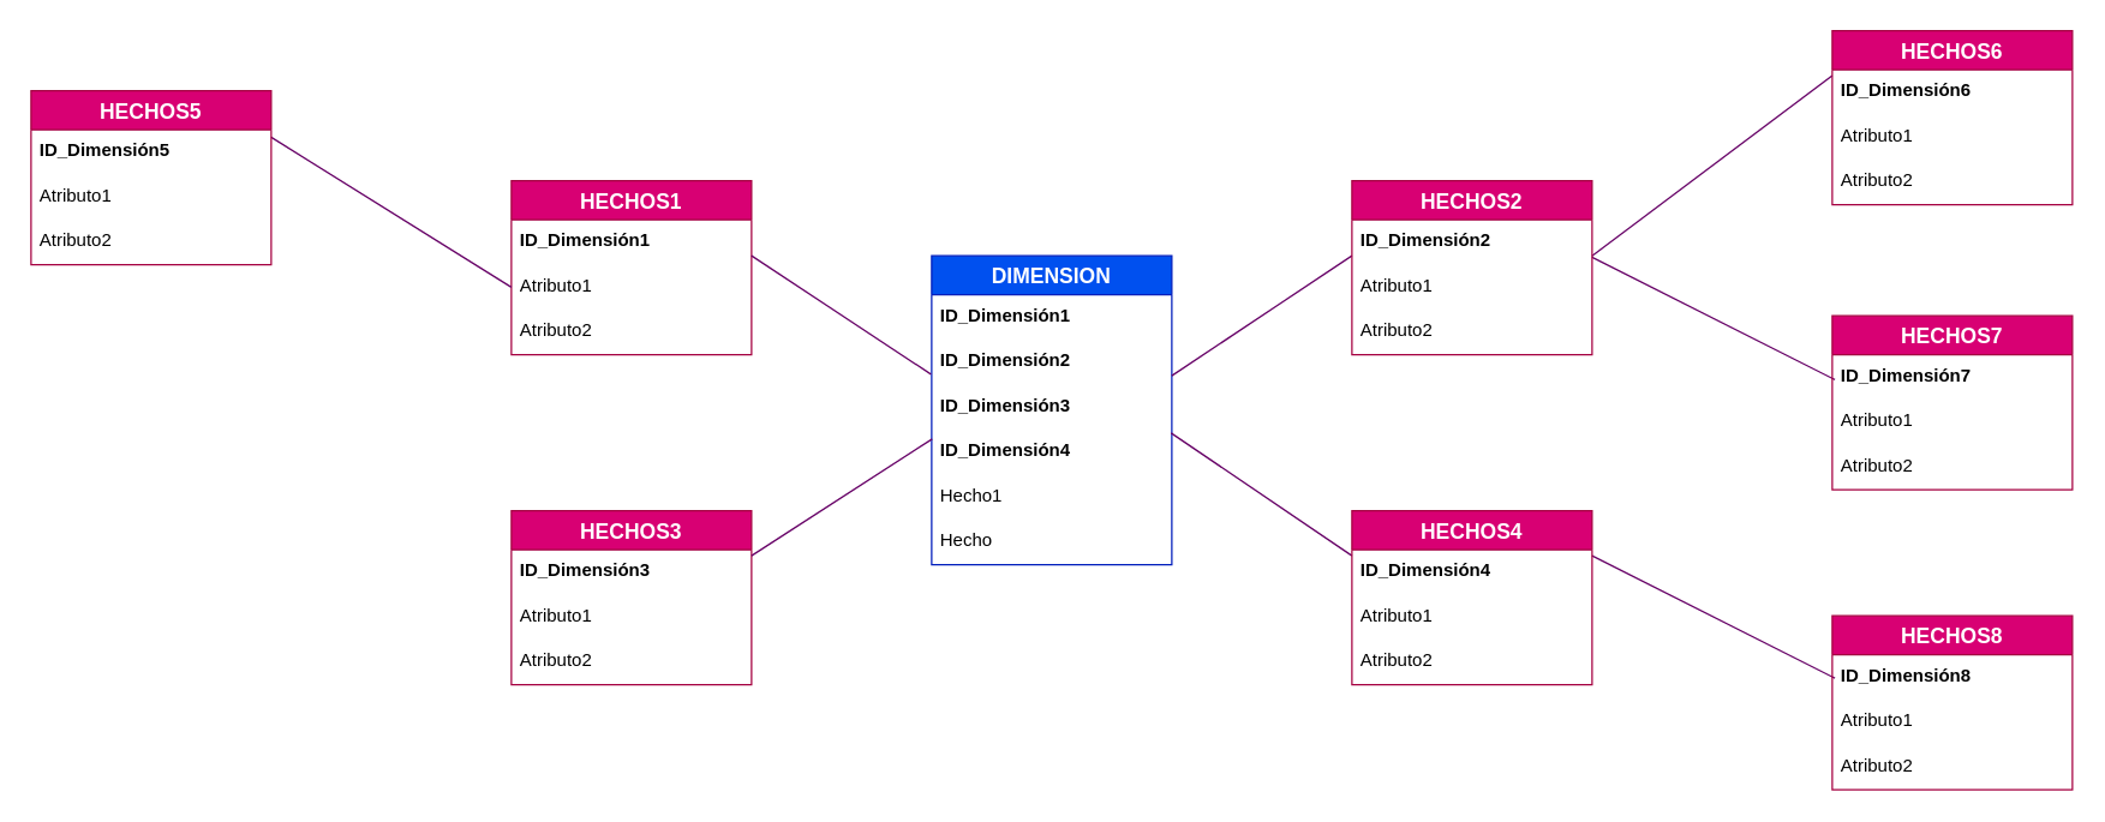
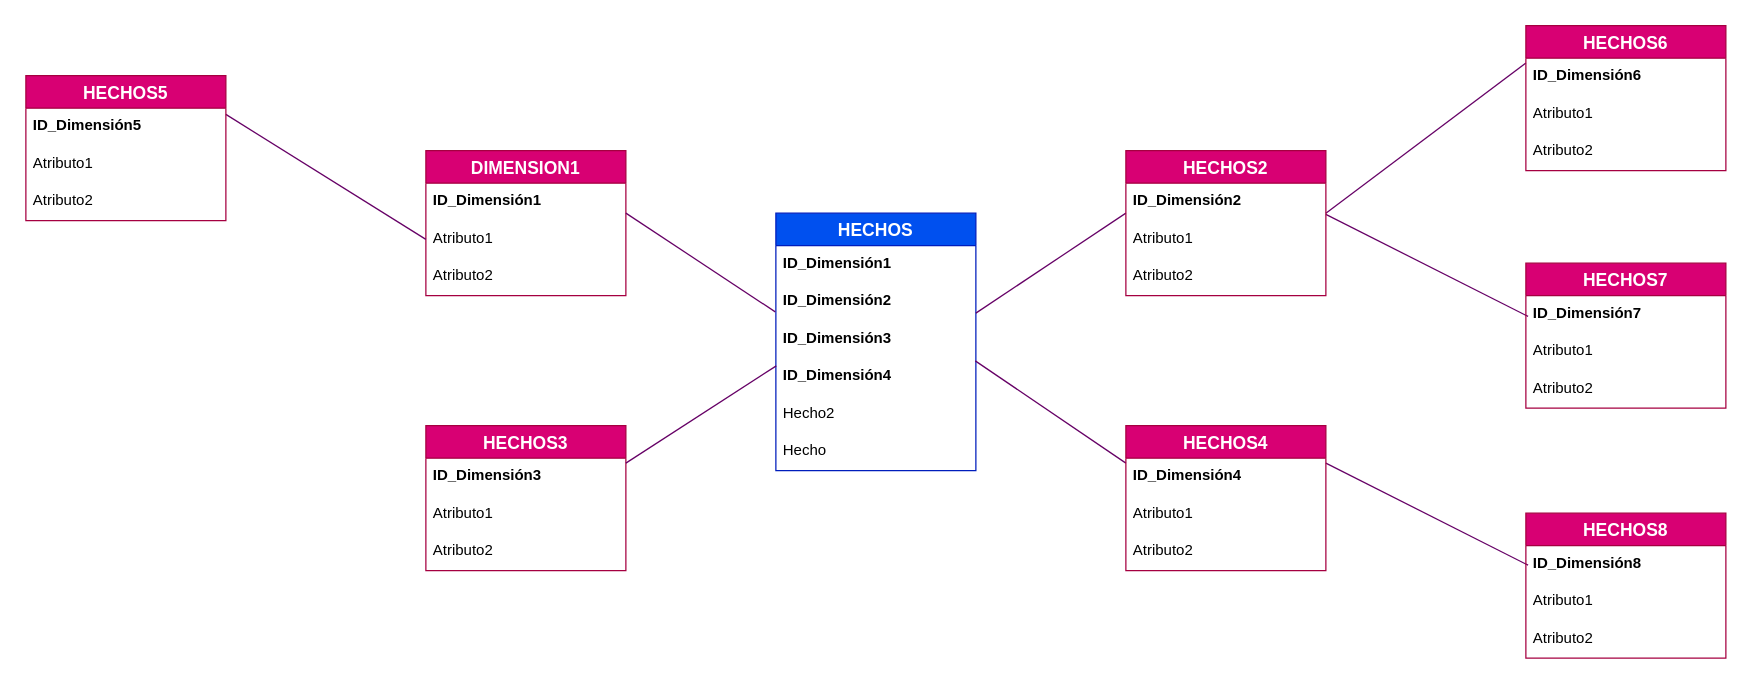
  <mxCell id="0" />
  <mxCell id="1" parent="0" />
  <mxCell id="2" value="" style="group" vertex="1" connectable="0" parent="1"><mxGeometry x="20" y="20" width="1360" height="506" as="geometry" /></mxCell>
- <mxCell id="3" value="DIMENSION" style="swimlane;fontStyle=1;childLayout=stackLayout;horizontal=1;startSize=26;horizontalStack=0;resizeParent=1;resizeParentMax=0;resizeLast=0;collapsible=1;marginBottom=0;align=center;fontSize=14;fillColor=#0050ef;strokeColor=#001DBC;fontColor=#ffffff;" parent="2" vertex="1"><mxGeometry x="600" y="150" width="160" height="206" as="geometry" /></mxCell>
+ <mxCell id="3" value="HECHOS" style="swimlane;fontStyle=1;childLayout=stackLayout;horizontal=1;startSize=26;horizontalStack=0;resizeParent=1;resizeParentMax=0;resizeLast=0;collapsible=1;marginBottom=0;align=center;fontSize=14;fillColor=#0050ef;strokeColor=#001DBC;fontColor=#ffffff;" parent="2" vertex="1"><mxGeometry x="600" y="150" width="160" height="206" as="geometry" /></mxCell>
  <mxCell id="4" value="ID_Dimensión1" style="text;strokeColor=none;fillColor=none;spacingLeft=4;spacingRight=4;overflow=hidden;rotatable=0;points=[[0,0.5],[1,0.5]];portConstraint=eastwest;fontSize=12;fontStyle=1" parent="3" vertex="1"><mxGeometry y="26" width="160" height="30" as="geometry" /></mxCell>
  <mxCell id="5" value="ID_Dimensión2" style="text;strokeColor=none;fillColor=none;spacingLeft=4;spacingRight=4;overflow=hidden;rotatable=0;points=[[0,0.5],[1,0.5]];portConstraint=eastwest;fontSize=12;fontStyle=1" parent="3" vertex="1"><mxGeometry y="56" width="160" height="30" as="geometry" /></mxCell>
  <mxCell id="6" value="ID_Dimensión3" style="text;strokeColor=none;fillColor=none;spacingLeft=4;spacingRight=4;overflow=hidden;rotatable=0;points=[[0,0.5],[1,0.5]];portConstraint=eastwest;fontSize=12;fontStyle=1" parent="3" vertex="1"><mxGeometry y="86" width="160" height="30" as="geometry" /></mxCell>
  <mxCell id="7" value="ID_Dimensión4" style="text;strokeColor=none;fillColor=none;spacingLeft=4;spacingRight=4;overflow=hidden;rotatable=0;points=[[0,0.5],[1,0.5]];portConstraint=eastwest;fontSize=12;fontStyle=1" parent="3" vertex="1"><mxGeometry y="116" width="160" height="30" as="geometry" /></mxCell>
- <mxCell id="8" value="Hecho1" style="text;strokeColor=none;fillColor=none;spacingLeft=4;spacingRight=4;overflow=hidden;rotatable=0;points=[[0,0.5],[1,0.5]];portConstraint=eastwest;fontSize=12;" parent="3" vertex="1"><mxGeometry y="146" width="160" height="30" as="geometry" /></mxCell>
+ <mxCell id="8" value="Hecho2" style="text;strokeColor=none;fillColor=none;spacingLeft=4;spacingRight=4;overflow=hidden;rotatable=0;points=[[0,0.5],[1,0.5]];portConstraint=eastwest;fontSize=12;" parent="3" vertex="1"><mxGeometry y="146" width="160" height="30" as="geometry" /></mxCell>
  <mxCell id="9" value="Hecho" style="text;strokeColor=none;fillColor=none;spacingLeft=4;spacingRight=4;overflow=hidden;rotatable=0;points=[[0,0.5],[1,0.5]];portConstraint=eastwest;fontSize=12;" parent="3" vertex="1"><mxGeometry y="176" width="160" height="30" as="geometry" /></mxCell>
- <mxCell id="10" value="HECHOS1" style="swimlane;fontStyle=1;childLayout=stackLayout;horizontal=1;startSize=26;horizontalStack=0;resizeParent=1;resizeParentMax=0;resizeLast=0;collapsible=1;marginBottom=0;align=center;fontSize=14;fillColor=#d80073;strokeColor=#A50040;fontColor=#ffffff;" parent="2" vertex="1"><mxGeometry x="320" y="100" width="160" height="116" as="geometry" /></mxCell>
+ <mxCell id="10" value="DIMENSION1" style="swimlane;fontStyle=1;childLayout=stackLayout;horizontal=1;startSize=26;horizontalStack=0;resizeParent=1;resizeParentMax=0;resizeLast=0;collapsible=1;marginBottom=0;align=center;fontSize=14;fillColor=#d80073;strokeColor=#A50040;fontColor=#ffffff;" parent="2" vertex="1"><mxGeometry x="320" y="100" width="160" height="116" as="geometry" /></mxCell>
  <mxCell id="11" value="ID_Dimensión1" style="text;strokeColor=none;fillColor=none;spacingLeft=4;spacingRight=4;overflow=hidden;rotatable=0;points=[[0,0.5],[1,0.5]];portConstraint=eastwest;fontSize=12;fontStyle=1;labelBorderColor=none;fontColor=default;" parent="10" vertex="1"><mxGeometry y="26" width="160" height="30" as="geometry" /></mxCell>
  <mxCell id="12" value="Atributo1" style="text;strokeColor=none;fillColor=none;spacingLeft=4;spacingRight=4;overflow=hidden;rotatable=0;points=[[0,0.5],[1,0.5]];portConstraint=eastwest;fontSize=12;html=1;" parent="10" vertex="1"><mxGeometry y="56" width="160" height="30" as="geometry" /></mxCell>
  <mxCell id="13" value="Atributo2" style="text;strokeColor=none;fillColor=none;spacingLeft=4;spacingRight=4;overflow=hidden;rotatable=0;points=[[0,0.5],[1,0.5]];portConstraint=eastwest;fontSize=12;" parent="10" vertex="1"><mxGeometry y="86" width="160" height="30" as="geometry" /></mxCell>
  <mxCell id="14" value="HECHOS3" style="swimlane;fontStyle=1;childLayout=stackLayout;horizontal=1;startSize=26;horizontalStack=0;resizeParent=1;resizeParentMax=0;resizeLast=0;collapsible=1;marginBottom=0;align=center;fontSize=14;fillColor=#d80073;strokeColor=#A50040;fontColor=#ffffff;" parent="2" vertex="1"><mxGeometry x="320" y="320" width="160" height="116" as="geometry" /></mxCell>
  <mxCell id="15" value="ID_Dimensión3" style="text;strokeColor=none;fillColor=none;spacingLeft=4;spacingRight=4;overflow=hidden;rotatable=0;points=[[0,0.5],[1,0.5]];portConstraint=eastwest;fontSize=12;fontStyle=1" parent="14" vertex="1"><mxGeometry y="26" width="160" height="30" as="geometry" /></mxCell>
  <mxCell id="16" value="Atributo1" style="text;strokeColor=none;fillColor=none;spacingLeft=4;spacingRight=4;overflow=hidden;rotatable=0;points=[[0,0.5],[1,0.5]];portConstraint=eastwest;fontSize=12;" parent="14" vertex="1"><mxGeometry y="56" width="160" height="30" as="geometry" /></mxCell>
  <mxCell id="17" value="Atributo2" style="text;strokeColor=none;fillColor=none;spacingLeft=4;spacingRight=4;overflow=hidden;rotatable=0;points=[[0,0.5],[1,0.5]];portConstraint=eastwest;fontSize=12;" parent="14" vertex="1"><mxGeometry y="86" width="160" height="30" as="geometry" /></mxCell>
  <mxCell id="18" value="" style="endArrow=none;html=1;fontColor=#0000CC;strokeColor=#660066;rounded=0;" parent="2" edge="1"><mxGeometry relative="1" as="geometry"><mxPoint x="760" y="230" as="sourcePoint" /><mxPoint x="880" y="150" as="targetPoint" /></mxGeometry></mxCell>
  <mxCell id="19" value="" style="endArrow=none;html=1;fontColor=#0000CC;entryX=0.002;entryY=0.207;entryDx=0;entryDy=0;entryPerimeter=0;strokeColor=#660066;rounded=0;" parent="2" target="7" edge="1"><mxGeometry relative="1" as="geometry"><mxPoint x="480" y="350" as="sourcePoint" /><mxPoint x="638.72" y="290" as="targetPoint" /></mxGeometry></mxCell>
  <mxCell id="20" value="" style="endArrow=none;html=1;fontColor=#0000CC;strokeColor=#660066;rounded=0;exitX=0.997;exitY=0.073;exitDx=0;exitDy=0;exitPerimeter=0;" parent="2" source="7" edge="1"><mxGeometry relative="1" as="geometry"><mxPoint x="770" y="240" as="sourcePoint" /><mxPoint x="880" y="350" as="targetPoint" /></mxGeometry></mxCell>
  <mxCell id="21" value="" style="endArrow=none;html=1;fontColor=#0000CC;entryX=-0.003;entryY=0.767;entryDx=0;entryDy=0;entryPerimeter=0;strokeColor=#660066;rounded=0;" parent="2" target="5" edge="1"><mxGeometry relative="1" as="geometry"><mxPoint x="480" y="150" as="sourcePoint" /><mxPoint x="610.32" y="282.21" as="targetPoint" /></mxGeometry></mxCell>
  <mxCell id="22" value="" style="endArrow=none;html=1;fontColor=#0000CC;entryX=0;entryY=0.5;entryDx=0;entryDy=0;strokeColor=#660066;rounded=0;" parent="2" target="12" edge="1"><mxGeometry relative="1" as="geometry"><mxPoint x="160" y="70.99" as="sourcePoint" /><mxPoint x="279.52" y="150" as="targetPoint" /></mxGeometry></mxCell>
  <mxCell id="23" value="" style="endArrow=none;html=1;fontColor=#0000CC;strokeColor=#660066;rounded=0;entryX=0;entryY=0.133;entryDx=0;entryDy=0;entryPerimeter=0;" parent="2" edge="1"><mxGeometry relative="1" as="geometry"><mxPoint x="1040" y="150" as="sourcePoint" /><mxPoint x="1200" y="29.99" as="targetPoint" /></mxGeometry></mxCell>
  <mxCell id="24" value="" style="endArrow=none;html=1;fontColor=#0000CC;strokeColor=#660066;rounded=0;entryX=0.011;entryY=0.887;entryDx=0;entryDy=0;entryPerimeter=0;exitX=1;exitY=0.5;exitDx=0;exitDy=0;" parent="2" edge="1"><mxGeometry relative="1" as="geometry"><mxPoint x="1040" y="151" as="sourcePoint" /><mxPoint x="1201.76" y="232.61" as="targetPoint" /></mxGeometry></mxCell>
  <mxCell id="25" value="" style="endArrow=none;html=1;fontColor=#0000CC;strokeColor=#660066;rounded=0;entryX=0.011;entryY=0.887;entryDx=0;entryDy=0;entryPerimeter=0;exitX=1;exitY=0.5;exitDx=0;exitDy=0;" parent="2" edge="1"><mxGeometry relative="1" as="geometry"><mxPoint x="1040" y="350" as="sourcePoint" /><mxPoint x="1201.76" y="431.61" as="targetPoint" /></mxGeometry></mxCell>
  <mxCell id="26" value="HECHOS5" style="swimlane;fontStyle=1;childLayout=stackLayout;horizontal=1;startSize=26;horizontalStack=0;resizeParent=1;resizeParentMax=0;resizeLast=0;collapsible=1;marginBottom=0;align=center;fontSize=14;fillColor=#d80073;strokeColor=#A50040;fontColor=#ffffff;" parent="2" vertex="1"><mxGeometry y="40" width="160" height="116" as="geometry" /></mxCell>
  <mxCell id="27" value="ID_Dimensión5" style="text;strokeColor=none;fillColor=none;spacingLeft=4;spacingRight=4;overflow=hidden;rotatable=0;points=[[0,0.5],[1,0.5]];portConstraint=eastwest;fontSize=12;fontStyle=1;labelBorderColor=none;fontColor=default;" parent="26" vertex="1"><mxGeometry y="26" width="160" height="30" as="geometry" /></mxCell>
  <mxCell id="28" value="Atributo1" style="text;strokeColor=none;fillColor=none;spacingLeft=4;spacingRight=4;overflow=hidden;rotatable=0;points=[[0,0.5],[1,0.5]];portConstraint=eastwest;fontSize=12;html=1;" parent="26" vertex="1"><mxGeometry y="56" width="160" height="30" as="geometry" /></mxCell>
  <mxCell id="29" value="Atributo2" style="text;strokeColor=none;fillColor=none;spacingLeft=4;spacingRight=4;overflow=hidden;rotatable=0;points=[[0,0.5],[1,0.5]];portConstraint=eastwest;fontSize=12;" parent="26" vertex="1"><mxGeometry y="86" width="160" height="30" as="geometry" /></mxCell>
  <mxCell id="30" value="HECHOS2" style="swimlane;fontStyle=1;childLayout=stackLayout;horizontal=1;startSize=26;horizontalStack=0;resizeParent=1;resizeParentMax=0;resizeLast=0;collapsible=1;marginBottom=0;align=center;fontSize=14;fillColor=#d80073;strokeColor=#A50040;fontColor=#ffffff;" parent="2" vertex="1"><mxGeometry x="880" y="100" width="160" height="116" as="geometry" /></mxCell>
  <mxCell id="31" value="ID_Dimensión2" style="text;strokeColor=none;fillColor=none;spacingLeft=4;spacingRight=4;overflow=hidden;rotatable=0;points=[[0,0.5],[1,0.5]];portConstraint=eastwest;fontSize=12;fontStyle=1;labelBorderColor=none;fontColor=default;" parent="30" vertex="1"><mxGeometry y="26" width="160" height="30" as="geometry" /></mxCell>
  <mxCell id="32" value="Atributo1" style="text;strokeColor=none;fillColor=none;spacingLeft=4;spacingRight=4;overflow=hidden;rotatable=0;points=[[0,0.5],[1,0.5]];portConstraint=eastwest;fontSize=12;html=1;" parent="30" vertex="1"><mxGeometry y="56" width="160" height="30" as="geometry" /></mxCell>
  <mxCell id="33" value="Atributo2" style="text;strokeColor=none;fillColor=none;spacingLeft=4;spacingRight=4;overflow=hidden;rotatable=0;points=[[0,0.5],[1,0.5]];portConstraint=eastwest;fontSize=12;" parent="30" vertex="1"><mxGeometry y="86" width="160" height="30" as="geometry" /></mxCell>
  <mxCell id="34" value="HECHOS4" style="swimlane;fontStyle=1;childLayout=stackLayout;horizontal=1;startSize=26;horizontalStack=0;resizeParent=1;resizeParentMax=0;resizeLast=0;collapsible=1;marginBottom=0;align=center;fontSize=14;fillColor=#d80073;strokeColor=#A50040;fontColor=#ffffff;" parent="2" vertex="1"><mxGeometry x="880" y="320" width="160" height="116" as="geometry" /></mxCell>
  <mxCell id="35" value="ID_Dimensión4" style="text;strokeColor=none;fillColor=none;spacingLeft=4;spacingRight=4;overflow=hidden;rotatable=0;points=[[0,0.5],[1,0.5]];portConstraint=eastwest;fontSize=12;fontStyle=1;labelBorderColor=none;fontColor=default;" parent="34" vertex="1"><mxGeometry y="26" width="160" height="30" as="geometry" /></mxCell>
  <mxCell id="36" value="Atributo1" style="text;strokeColor=none;fillColor=none;spacingLeft=4;spacingRight=4;overflow=hidden;rotatable=0;points=[[0,0.5],[1,0.5]];portConstraint=eastwest;fontSize=12;html=1;" parent="34" vertex="1"><mxGeometry y="56" width="160" height="30" as="geometry" /></mxCell>
  <mxCell id="37" value="Atributo2" style="text;strokeColor=none;fillColor=none;spacingLeft=4;spacingRight=4;overflow=hidden;rotatable=0;points=[[0,0.5],[1,0.5]];portConstraint=eastwest;fontSize=12;" parent="34" vertex="1"><mxGeometry y="86" width="160" height="30" as="geometry" /></mxCell>
  <mxCell id="38" value="HECHOS6" style="swimlane;fontStyle=1;childLayout=stackLayout;horizontal=1;startSize=26;horizontalStack=0;resizeParent=1;resizeParentMax=0;resizeLast=0;collapsible=1;marginBottom=0;align=center;fontSize=14;fillColor=#d80073;strokeColor=#A50040;fontColor=#ffffff;" parent="2" vertex="1"><mxGeometry x="1200" width="160" height="116" as="geometry" /></mxCell>
  <mxCell id="39" value="ID_Dimensión6" style="text;strokeColor=none;fillColor=none;spacingLeft=4;spacingRight=4;overflow=hidden;rotatable=0;points=[[0,0.5],[1,0.5]];portConstraint=eastwest;fontSize=12;fontStyle=1;labelBorderColor=none;fontColor=default;" parent="38" vertex="1"><mxGeometry y="26" width="160" height="30" as="geometry" /></mxCell>
  <mxCell id="40" value="Atributo1" style="text;strokeColor=none;fillColor=none;spacingLeft=4;spacingRight=4;overflow=hidden;rotatable=0;points=[[0,0.5],[1,0.5]];portConstraint=eastwest;fontSize=12;html=1;" parent="38" vertex="1"><mxGeometry y="56" width="160" height="30" as="geometry" /></mxCell>
  <mxCell id="41" value="Atributo2" style="text;strokeColor=none;fillColor=none;spacingLeft=4;spacingRight=4;overflow=hidden;rotatable=0;points=[[0,0.5],[1,0.5]];portConstraint=eastwest;fontSize=12;" parent="38" vertex="1"><mxGeometry y="86" width="160" height="30" as="geometry" /></mxCell>
  <mxCell id="42" value="HECHOS7" style="swimlane;fontStyle=1;childLayout=stackLayout;horizontal=1;startSize=26;horizontalStack=0;resizeParent=1;resizeParentMax=0;resizeLast=0;collapsible=1;marginBottom=0;align=center;fontSize=14;fillColor=#d80073;strokeColor=#A50040;fontColor=#ffffff;" parent="2" vertex="1"><mxGeometry x="1200" y="190" width="160" height="116" as="geometry" /></mxCell>
  <mxCell id="43" value="ID_Dimensión7" style="text;strokeColor=none;fillColor=none;spacingLeft=4;spacingRight=4;overflow=hidden;rotatable=0;points=[[0,0.5],[1,0.5]];portConstraint=eastwest;fontSize=12;fontStyle=1;labelBorderColor=none;fontColor=default;" parent="42" vertex="1"><mxGeometry y="26" width="160" height="30" as="geometry" /></mxCell>
  <mxCell id="44" value="Atributo1" style="text;strokeColor=none;fillColor=none;spacingLeft=4;spacingRight=4;overflow=hidden;rotatable=0;points=[[0,0.5],[1,0.5]];portConstraint=eastwest;fontSize=12;html=1;" parent="42" vertex="1"><mxGeometry y="56" width="160" height="30" as="geometry" /></mxCell>
  <mxCell id="45" value="Atributo2" style="text;strokeColor=none;fillColor=none;spacingLeft=4;spacingRight=4;overflow=hidden;rotatable=0;points=[[0,0.5],[1,0.5]];portConstraint=eastwest;fontSize=12;" parent="42" vertex="1"><mxGeometry y="86" width="160" height="30" as="geometry" /></mxCell>
  <mxCell id="46" value="HECHOS8" style="swimlane;fontStyle=1;childLayout=stackLayout;horizontal=1;startSize=26;horizontalStack=0;resizeParent=1;resizeParentMax=0;resizeLast=0;collapsible=1;marginBottom=0;align=center;fontSize=14;fillColor=#d80073;strokeColor=#A50040;fontColor=#ffffff;" parent="2" vertex="1"><mxGeometry x="1200" y="390" width="160" height="116" as="geometry" /></mxCell>
  <mxCell id="47" value="ID_Dimensión8" style="text;strokeColor=none;fillColor=none;spacingLeft=4;spacingRight=4;overflow=hidden;rotatable=0;points=[[0,0.5],[1,0.5]];portConstraint=eastwest;fontSize=12;fontStyle=1;labelBorderColor=none;fontColor=default;" parent="46" vertex="1"><mxGeometry y="26" width="160" height="30" as="geometry" /></mxCell>
  <mxCell id="48" value="Atributo1" style="text;strokeColor=none;fillColor=none;spacingLeft=4;spacingRight=4;overflow=hidden;rotatable=0;points=[[0,0.5],[1,0.5]];portConstraint=eastwest;fontSize=12;html=1;" parent="46" vertex="1"><mxGeometry y="56" width="160" height="30" as="geometry" /></mxCell>
  <mxCell id="49" value="Atributo2" style="text;strokeColor=none;fillColor=none;spacingLeft=4;spacingRight=4;overflow=hidden;rotatable=0;points=[[0,0.5],[1,0.5]];portConstraint=eastwest;fontSize=12;" parent="46" vertex="1"><mxGeometry y="86" width="160" height="30" as="geometry" /></mxCell>
